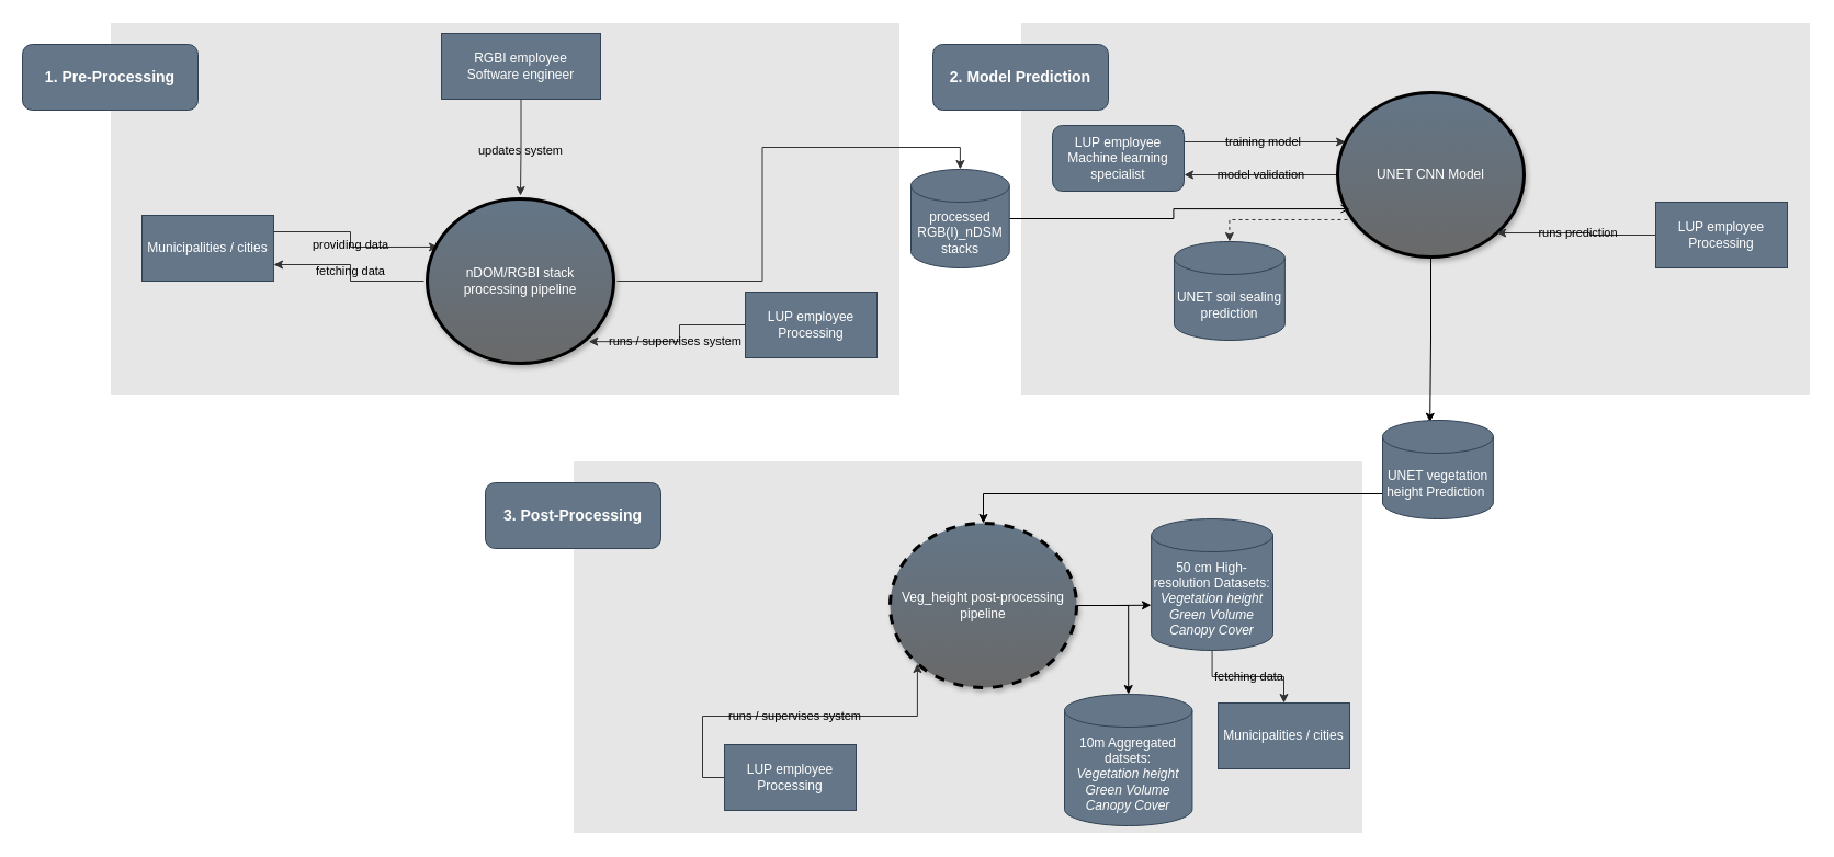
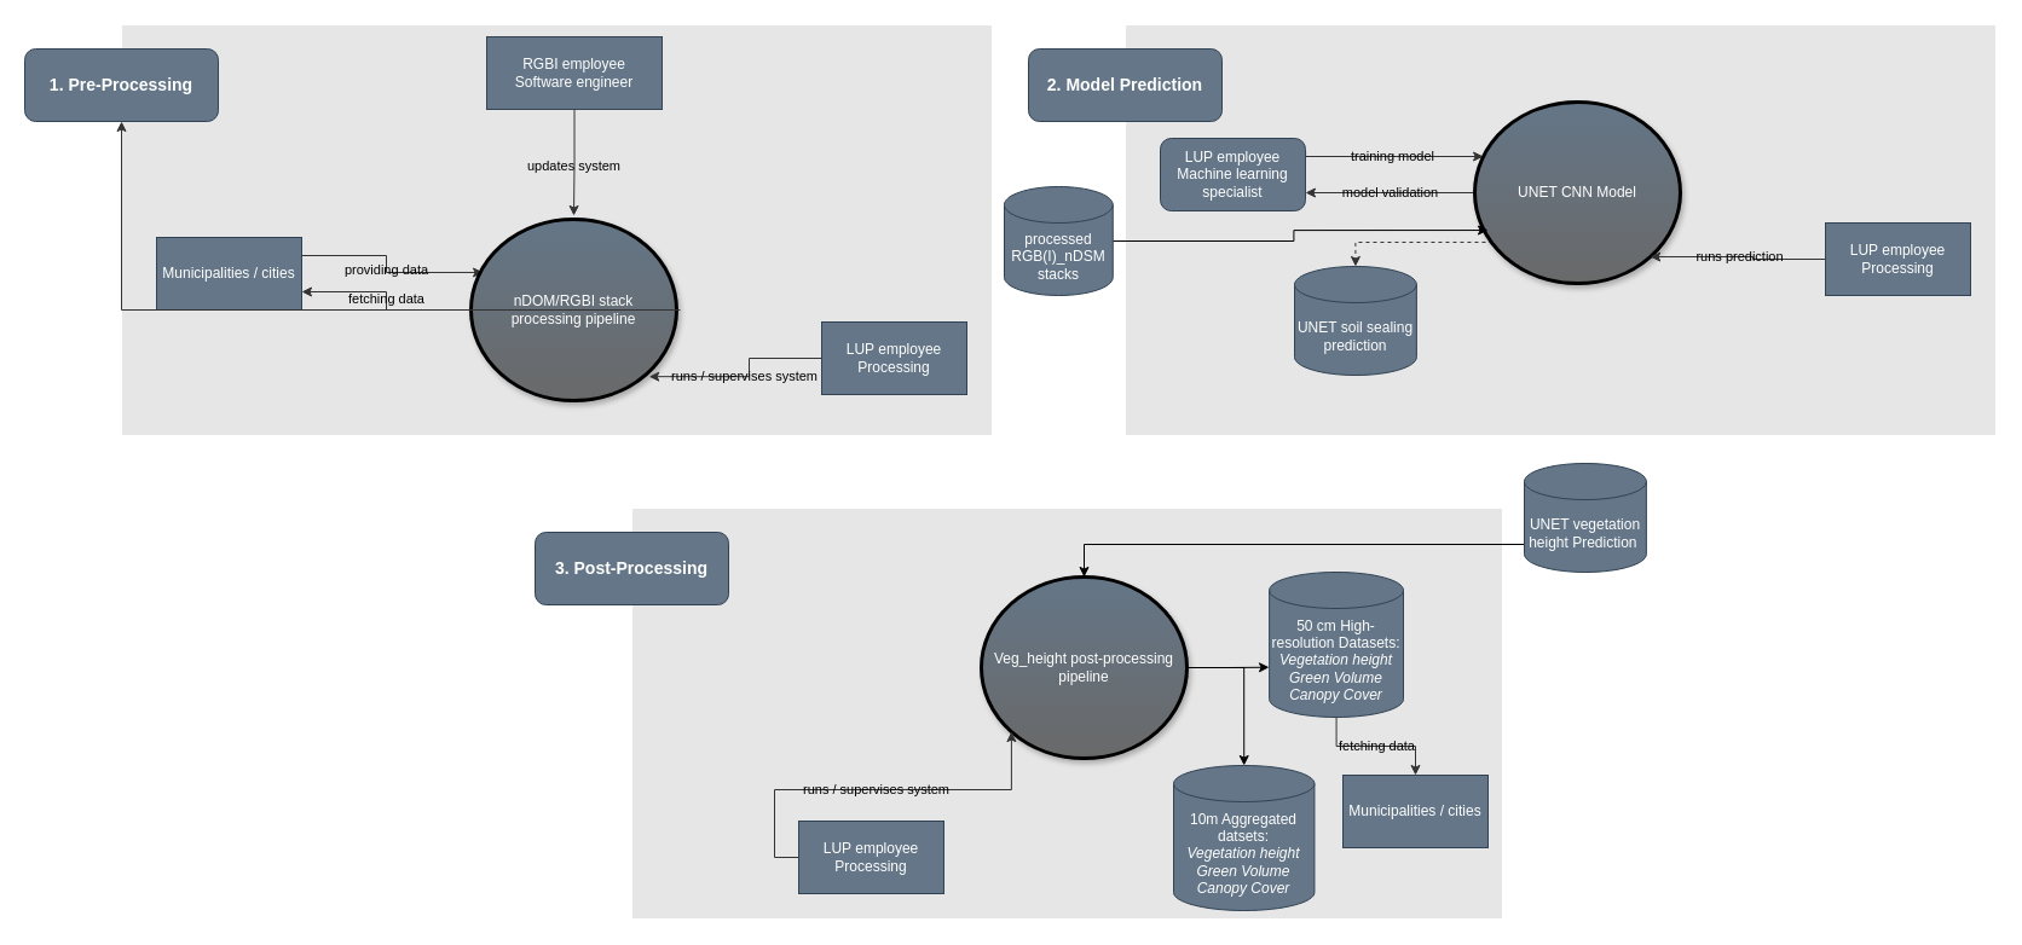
  <mxCell id="0" />
  <mxCell id="1" parent="0" />
  <mxCell id="2" value="" style="rounded=0;whiteSpace=wrap;html=1;align=left;labelBackgroundColor=none;labelBorderColor=none;fillColor=#E6E6E6;strokeColor=#FFFFFF;gradientColor=none;gradientDirection=south;" parent="1" vertex="1"><mxGeometry x="100" y="20" width="720" height="340" as="geometry" /></mxCell>
  <mxCell id="3" value="Municipalities / cities" style="rounded=0;whiteSpace=wrap;html=1;fillColor=#647687;fontColor=#ffffff;strokeColor=#314354;" parent="1" vertex="1"><mxGeometry x="129" y="196" width="120" height="60" as="geometry" /></mxCell>
  <mxCell id="4" value="providing data" style="edgeStyle=orthogonalEdgeStyle;rounded=0;orthogonalLoop=1;jettySize=auto;html=1;exitX=1;exitY=0.25;exitDx=0;exitDy=0;entryX=0.074;entryY=0.301;entryDx=0;entryDy=0;entryPerimeter=0;labelBackgroundColor=none;fontColor=#000000;strokeColor=#333333;" parent="1" source="3" target="6" edge="1"><mxGeometry x="0.003" relative="1" as="geometry"><mxPoint as="offset" /></mxGeometry></mxCell>
  <mxCell id="5" value="fetching data" style="edgeStyle=orthogonalEdgeStyle;rounded=0;orthogonalLoop=1;jettySize=auto;html=1;exitX=0;exitY=0.5;exitDx=0;exitDy=0;entryX=1;entryY=0.75;entryDx=0;entryDy=0;labelBackgroundColor=none;strokeColor=#333333;fontColor=#000000;" parent="1" source="6" target="3" edge="1"><mxGeometry relative="1" as="geometry" /></mxCell>
  <mxCell id="6" value="nDOM/RGBI stack&lt;br&gt;processing pipeline" style="ellipse;whiteSpace=wrap;html=1;fillColor=#647687;fontColor=#ffffff;strokeColor=#000000;shadow=1;gradientColor=#696969;strokeWidth=3;perimeterSpacing=3;" parent="1" vertex="1"><mxGeometry x="389" y="181" width="170" height="150" as="geometry" /></mxCell>
  <mxCell id="7" value="runs / supervises system" style="edgeStyle=orthogonalEdgeStyle;rounded=0;orthogonalLoop=1;jettySize=auto;html=1;exitX=0;exitY=0.5;exitDx=0;exitDy=0;entryX=1;entryY=1;entryDx=0;entryDy=0;labelBackgroundColor=none;fontColor=#000000;strokeColor=#333333;" parent="1" source="8" target="6" edge="1"><mxGeometry relative="1" as="geometry" /></mxCell>
  <mxCell id="8" value="LUP employee&lt;br&gt;Processing" style="rounded=0;whiteSpace=wrap;html=1;fillColor=#647687;fontColor=#ffffff;strokeColor=#314354;" parent="1" vertex="1"><mxGeometry x="679" y="266" width="120" height="60" as="geometry" /></mxCell>
  <mxCell id="9" value="updates system" style="edgeStyle=orthogonalEdgeStyle;rounded=0;orthogonalLoop=1;jettySize=auto;html=1;exitX=0.5;exitY=1;exitDx=0;exitDy=0;entryX=0.5;entryY=0;entryDx=0;entryDy=0;labelBackgroundColor=none;strokeColor=#333333;fontColor=#000000;" parent="1" source="10" target="6" edge="1"><mxGeometry x="0.053" relative="1" as="geometry"><mxPoint as="offset" /></mxGeometry></mxCell>
  <mxCell id="10" value="RGBI employee&lt;br&gt;Software engineer" style="rounded=0;whiteSpace=wrap;html=1;fillColor=#647687;fontColor=#ffffff;strokeColor=#314354;" parent="1" vertex="1"><mxGeometry x="402" y="30" width="145" height="60" as="geometry" /></mxCell>
  <mxCell id="11" value="&lt;b&gt;&lt;font style=&quot;font-size: 14px;&quot;&gt;1. Pre-Processing&lt;/font&gt;&lt;/b&gt;" style="rounded=1;whiteSpace=wrap;html=1;fillColor=#647687;fontColor=#ffffff;strokeColor=#314354;" parent="1" vertex="1"><mxGeometry x="20" y="40" width="160" height="60" as="geometry" /></mxCell>
  <mxCell id="12" value="" style="rounded=0;whiteSpace=wrap;html=1;align=left;fillColor=#E6E6E6;strokeColor=#FFFFFF;labelBackgroundColor=none;labelBorderColor=none;gradientColor=none;gradientDirection=south;" parent="1" vertex="1"><mxGeometry x="930" y="20" width="720" height="340" as="geometry" /></mxCell>
  <mxCell id="13" value="training model" style="edgeStyle=orthogonalEdgeStyle;rounded=0;orthogonalLoop=1;jettySize=auto;html=1;exitX=1.001;exitY=0.182;exitDx=0;exitDy=0;labelBackgroundColor=none;fontColor=#000000;exitPerimeter=0;strokeColor=#333333;" parent="1" source="14" target="18" edge="1"><mxGeometry relative="1" as="geometry"><Array as="points"><mxPoint x="1079" y="129" /></Array></mxGeometry></mxCell>
  <mxCell id="14" value="LUP employee&lt;br&gt;Machine learning specialist" style="whiteSpace=wrap;html=1;fillColor=#647687;fontColor=#ffffff;strokeColor=#314354;rounded=1;" parent="1" vertex="1"><mxGeometry x="959" y="114" width="120" height="60" as="geometry" /></mxCell>
  <mxCell id="15" value="model validation" style="edgeStyle=orthogonalEdgeStyle;rounded=0;orthogonalLoop=1;jettySize=auto;html=1;exitX=0;exitY=0.5;exitDx=0;exitDy=0;entryX=1;entryY=0.75;entryDx=0;entryDy=0;labelBackgroundColor=none;strokeColor=#333333;fontColor=#000000;" parent="1" source="18" target="14" edge="1"><mxGeometry relative="1" as="geometry" /></mxCell>
  <mxCell id="16" style="edgeStyle=orthogonalEdgeStyle;rounded=0;orthogonalLoop=1;jettySize=auto;html=1;exitX=0.088;exitY=0.773;exitDx=0;exitDy=0;entryX=0.5;entryY=0;entryDx=0;entryDy=0;entryPerimeter=0;dashed=1;exitPerimeter=0;labelBackgroundColor=none;strokeColor=#333333;fontColor=#FFFFFF;" parent="1" source="18" target="25" edge="1"><mxGeometry relative="1" as="geometry" /></mxCell>
- <mxCell id="17" style="edgeStyle=orthogonalEdgeStyle;rounded=0;orthogonalLoop=1;jettySize=auto;html=1;exitX=0.5;exitY=1;exitDx=0;exitDy=0;entryX=0.428;entryY=0.019;entryDx=0;entryDy=0;entryPerimeter=0;" edge="1" parent="1" source="18" target="36"><mxGeometry relative="1" as="geometry" /></mxCell>
  <mxCell id="18" value="UNET CNN Model" style="ellipse;whiteSpace=wrap;html=1;fillColor=#647687;fontColor=#ffffff;strokeColor=#000000;shadow=1;gradientColor=#696969;strokeWidth=3;" parent="1" vertex="1"><mxGeometry x="1219" y="84" width="170" height="150" as="geometry" /></mxCell>
  <mxCell id="19" value="runs prediction" style="edgeStyle=orthogonalEdgeStyle;rounded=0;orthogonalLoop=1;jettySize=auto;html=1;exitX=0;exitY=0.5;exitDx=0;exitDy=0;entryX=1;entryY=1;entryDx=0;entryDy=0;labelBackgroundColor=none;strokeColor=#333333;fontColor=#000000;" parent="1" source="20" target="18" edge="1"><mxGeometry relative="1" as="geometry" /></mxCell>
  <mxCell id="20" value="LUP employee&lt;br&gt;Processing" style="rounded=0;whiteSpace=wrap;html=1;fillColor=#647687;fontColor=#ffffff;strokeColor=#314354;" parent="1" vertex="1"><mxGeometry x="1509" y="184" width="120" height="60" as="geometry" /></mxCell>
  <mxCell id="21" value="&lt;b&gt;&lt;font style=&quot;font-size: 14px;&quot;&gt;2. Model Prediction&lt;/font&gt;&lt;/b&gt;" style="rounded=1;whiteSpace=wrap;html=1;fillColor=#647687;fontColor=#ffffff;strokeColor=#314354;" parent="1" vertex="1"><mxGeometry x="850" y="40" width="160" height="60" as="geometry" /></mxCell>
- <mxCell id="22" value="" style="edgeStyle=orthogonalEdgeStyle;rounded=0;orthogonalLoop=1;jettySize=auto;html=1;entryX=0.5;entryY=0;entryDx=0;entryDy=0;fontSize=11;labelBackgroundColor=none;strokeColor=#333333;fontColor=#FFFFFF;exitX=1;exitY=0.5;exitDx=0;exitDy=0;" parent="1" source="6" target="24" edge="1"><mxGeometry x="-0.135" relative="1" as="geometry"><mxPoint x="474" y="316" as="sourcePoint" /><mxPoint x="474" y="464" as="targetPoint" /><mxPoint as="offset" /></mxGeometry></mxCell>
- <mxCell id="23" style="edgeStyle=orthogonalEdgeStyle;rounded=0;orthogonalLoop=1;jettySize=auto;html=1;exitX=1;exitY=0.5;exitDx=0;exitDy=0;exitPerimeter=0;entryX=0.065;entryY=0.707;entryDx=0;entryDy=0;entryPerimeter=0;endArrow=open;" edge="1" parent="1" source="24" target="18"><mxGeometry relative="1" as="geometry" /></mxCell>
+ <mxCell id="22" value="" style="edgeStyle=orthogonalEdgeStyle;rounded=0;orthogonalLoop=1;jettySize=auto;html=1;fontSize=11;labelBackgroundColor=none;strokeColor=#333333;fontColor=#FFFFFF;exitX=1;exitY=0.5;exitDx=0;exitDy=0;" parent="1" source="6" target="11" edge="1"><mxGeometry x="-0.135" relative="1" as="geometry"><mxPoint x="474" y="316" as="sourcePoint" /><mxPoint x="474" y="464" as="targetPoint" /><mxPoint as="offset" /></mxGeometry></mxCell>
+ <mxCell id="23" style="edgeStyle=orthogonalEdgeStyle;rounded=0;orthogonalLoop=1;jettySize=auto;html=1;exitX=1;exitY=0.5;exitDx=0;exitDy=0;exitPerimeter=0;entryX=0.065;entryY=0.707;entryDx=0;entryDy=0;entryPerimeter=0;" edge="1" parent="1" source="24" target="18"><mxGeometry relative="1" as="geometry" /></mxCell>
  <mxCell id="24" value="processed RGB(I)_nDSM&lt;br&gt;stacks" style="shape=cylinder3;whiteSpace=wrap;html=1;boundedLbl=1;backgroundOutline=1;size=15;fillColor=#647687;fontColor=#ffffff;strokeColor=#314354;" parent="1" vertex="1"><mxGeometry x="830" y="154" width="89.75" height="90" as="geometry" /></mxCell>
  <mxCell id="25" value="UNET soil sealing prediction" style="shape=cylinder3;whiteSpace=wrap;html=1;boundedLbl=1;backgroundOutline=1;size=15;fillColor=#647687;fontColor=#ffffff;strokeColor=#314354;" parent="1" vertex="1"><mxGeometry x="1070" y="220" width="100.87" height="90" as="geometry" /></mxCell>
  <mxCell id="26" value="" style="rounded=0;whiteSpace=wrap;html=1;align=left;labelBackgroundColor=none;labelBorderColor=none;fillColor=#E6E6E6;strokeColor=#FFFFFF;gradientColor=none;gradientDirection=south;" parent="1" vertex="1"><mxGeometry x="522" y="420" width="720" height="340" as="geometry" /></mxCell>
  <mxCell id="27" value="Municipalities / cities" style="rounded=0;whiteSpace=wrap;html=1;fillColor=#647687;fontColor=#ffffff;strokeColor=#314354;" parent="1" vertex="1"><mxGeometry x="1110" y="641" width="120" height="60" as="geometry" /></mxCell>
  <mxCell id="28" value="fetching data" style="edgeStyle=orthogonalEdgeStyle;rounded=0;orthogonalLoop=1;jettySize=auto;html=1;exitX=0.5;exitY=1;exitDx=0;exitDy=0;exitPerimeter=0;labelBackgroundColor=none;strokeColor=#333333;fontColor=#000000;" parent="1" source="37" target="27" edge="1"><mxGeometry relative="1" as="geometry" /></mxCell>
  <mxCell id="29" style="edgeStyle=orthogonalEdgeStyle;rounded=0;orthogonalLoop=1;jettySize=auto;html=1;exitX=1;exitY=0.5;exitDx=0;exitDy=0;entryX=-0.001;entryY=0.656;entryDx=0;entryDy=0;entryPerimeter=0;" edge="1" parent="1" source="31" target="37"><mxGeometry relative="1" as="geometry" /></mxCell>
  <mxCell id="30" style="edgeStyle=orthogonalEdgeStyle;rounded=0;orthogonalLoop=1;jettySize=auto;html=1;exitX=1;exitY=0.5;exitDx=0;exitDy=0;entryX=0.5;entryY=0;entryDx=0;entryDy=0;entryPerimeter=0;" edge="1" parent="1" source="31" target="38"><mxGeometry relative="1" as="geometry" /></mxCell>
- <mxCell id="31" value="Veg_height post-processing pipeline" style="ellipse;whiteSpace=wrap;html=1;fillColor=#647687;fontColor=#ffffff;strokeColor=#000000;shadow=1;gradientColor=#696969;strokeWidth=3;dashed=1;" parent="1" vertex="1"><mxGeometry x="811" y="477" width="170" height="150" as="geometry" /></mxCell>
+ <mxCell id="31" value="Veg_height post-processing pipeline" style="ellipse;whiteSpace=wrap;html=1;fillColor=#647687;fontColor=#ffffff;strokeColor=#000000;shadow=1;gradientColor=#696969;strokeWidth=3;" parent="1" vertex="1"><mxGeometry x="811" y="477" width="170" height="150" as="geometry" /></mxCell>
  <mxCell id="32" value="runs / supervises system" style="edgeStyle=orthogonalEdgeStyle;rounded=0;orthogonalLoop=1;jettySize=auto;html=1;exitX=0;exitY=0.5;exitDx=0;exitDy=0;entryX=0;entryY=1;entryDx=0;entryDy=0;labelBackgroundColor=none;strokeColor=#333333;fontColor=#000000;" parent="1" source="33" target="31" edge="1"><mxGeometry relative="1" as="geometry" /></mxCell>
  <mxCell id="33" value="LUP employee&lt;br&gt;Processing" style="rounded=0;whiteSpace=wrap;html=1;fillColor=#647687;fontColor=#ffffff;strokeColor=#314354;" parent="1" vertex="1"><mxGeometry x="660" y="679" width="120" height="60" as="geometry" /></mxCell>
  <mxCell id="34" value="&lt;b&gt;&lt;font style=&quot;font-size: 14px;&quot;&gt;3. Post-Processing&lt;/font&gt;&lt;/b&gt;" style="rounded=1;whiteSpace=wrap;html=1;fillColor=#647687;fontColor=#ffffff;strokeColor=#314354;" parent="1" vertex="1"><mxGeometry x="442" y="440" width="160" height="60" as="geometry" /></mxCell>
  <mxCell id="35" style="edgeStyle=orthogonalEdgeStyle;rounded=0;orthogonalLoop=1;jettySize=auto;html=1;exitX=0;exitY=0.5;exitDx=0;exitDy=0;exitPerimeter=0;entryX=0.5;entryY=0;entryDx=0;entryDy=0;" edge="1" parent="1" source="36" target="31"><mxGeometry relative="1" as="geometry"><Array as="points"><mxPoint x="1260" y="450" /><mxPoint x="896" y="450" /></Array></mxGeometry></mxCell>
  <mxCell id="36" value="UNET vegetation height Prediction&amp;nbsp;" style="shape=cylinder3;whiteSpace=wrap;html=1;boundedLbl=1;backgroundOutline=1;size=15;fillColor=#647687;fontColor=#ffffff;strokeColor=#314354;" parent="1" vertex="1"><mxGeometry x="1260" y="383" width="100.87" height="90" as="geometry" /></mxCell>
  <mxCell id="37" value="50 cm High-resolution Datasets: &lt;i&gt;Vegetation height&lt;br&gt;Green Volume&lt;br&gt;Canopy Cover&lt;/i&gt;" style="shape=cylinder3;whiteSpace=wrap;html=1;boundedLbl=1;backgroundOutline=1;size=15;fillColor=#647687;fontColor=#ffffff;strokeColor=#314354;" parent="1" vertex="1"><mxGeometry x="1049.13" y="473" width="110.87" height="120" as="geometry" /></mxCell>
  <mxCell id="38" value="10m Aggregated datsets: &lt;br&gt;&lt;i&gt;Vegetation height&lt;br&gt;Green Volume&lt;br&gt;Canopy Cover&lt;/i&gt;" style="shape=cylinder3;whiteSpace=wrap;html=1;boundedLbl=1;backgroundOutline=1;size=15;fillColor=#647687;fontColor=#ffffff;strokeColor=#314354;" parent="1" vertex="1"><mxGeometry x="970" y="633" width="116.44" height="120" as="geometry" /></mxCell>
